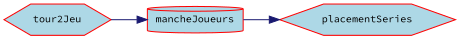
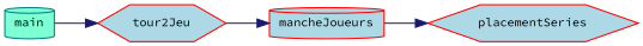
  digraph {
    fontname="Source Code Pro"
    rankdir=RL
    node [color=red fillcolor=lightblue fontname="Source Code Pro" fontsize=10 shape=hexagon style=filled]
    edge [color=midnightblue dir=back fontname="Source Code Pro" fontsize=10 labelfontname=Helvetica labelfontsize=10 style=solid]
    n1 [fontcolor=black height=0.2 label=placementSeries width=0.4]
    n2 [height=0.2 label=mancheJoueurs shape=cylinder width=0.4]
    n3 [height=0.2 label=tour2Jeu width=0.4]
+   n4 [color=teal fillcolor=aquamarine height=0.2 label=main shape=cylinder width=0.4]
    n1 -> n2
    n2 -> n3
+   n3 -> n4
  }
